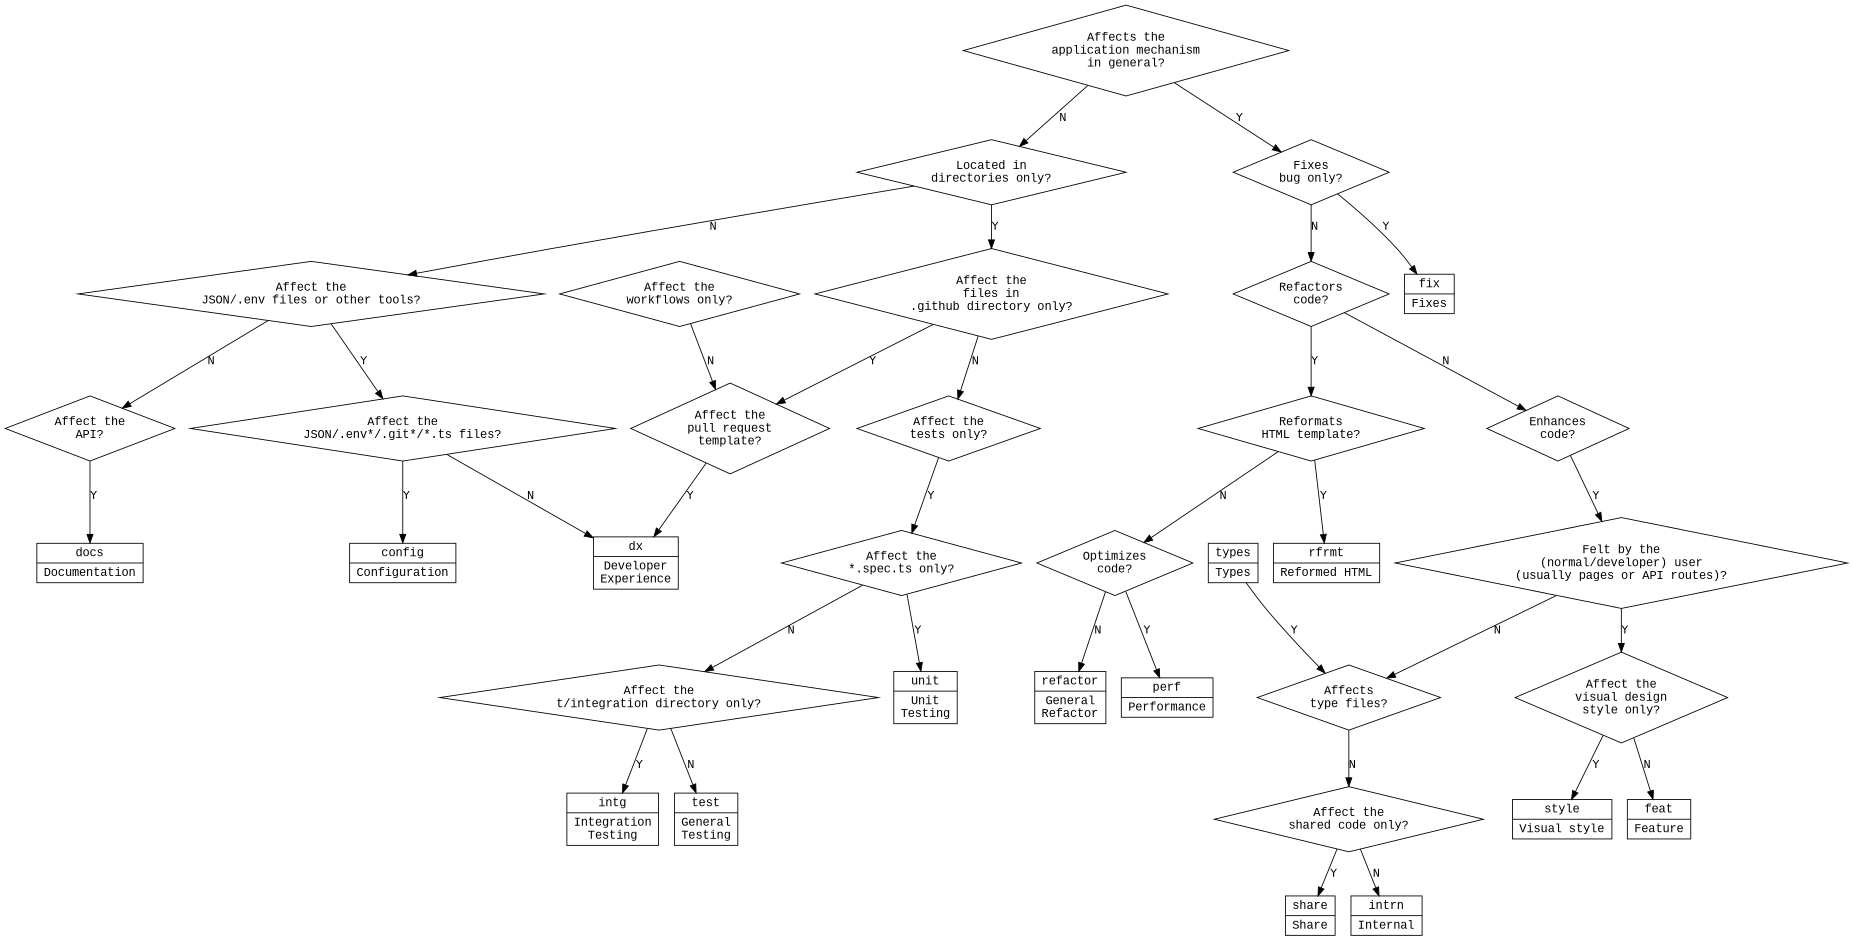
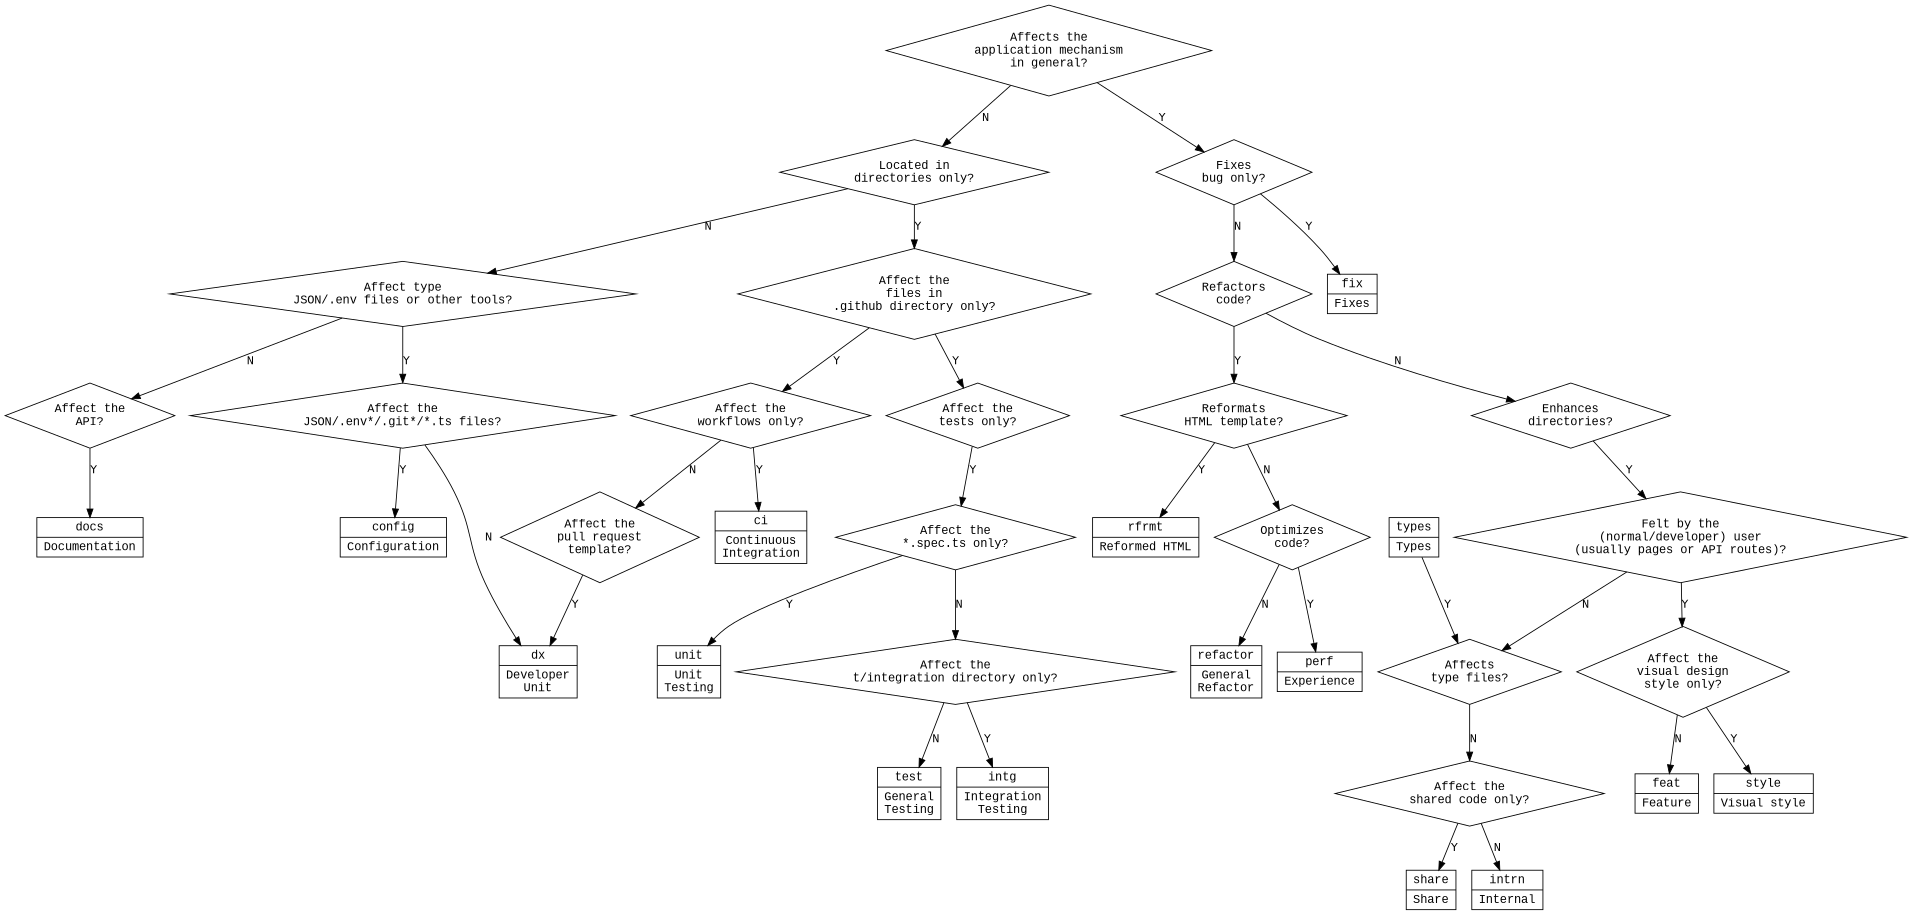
  digraph {
    fontname="Liberation Mono"
    node [fontname="Liberation Mono" shape=diamond]
    edge [fontname="Liberation Mono"]
    n1 [label="Affects the\napplication mechanism\nin general?"]
    n2 [label="Located in\ndirectories only?"]
-   n3 [label="Affect the\nJSON/.env files or other tools?"]
+   n3 [label="Affect type\nJSON/.env files or other tools?"]
    n4 [label="Affect the\nJSON/.env*/.git*/*.ts files?"]
    n5 [label="Affect the\nAPI?"]
    n6 [label="Affect the\nfiles in\n.github directory only?"]
    n7 [label="Affect the\ntests only?"]
    n8 [label="Affect the\n*.spec.ts only?"]
    n9 [label="Affect the\nt/integration directory only?"]
    n10 [label="Affect the\nworkflows only?"]
    n11 [label="Affect the\npull request\ntemplate?"]
    n12 [label="Fixes\nbug only?"]
    n13 [label="Refactors\ncode?"]
    n14 [label="Reformats\nHTML template?"]
    n15 [label="Optimizes\ncode?"]
-   n16 [label="Enhances\ncode?"]
+   n16 [label="Enhances\ndirectories?"]
    n17 [label="Affect the\nvisual design\nstyle only?"]
    n18 [label="Felt by the\n(normal/developer) user\n(usually pages or API routes)?"]
    n19 [label="Affects\ntype files?"]
    n20 [label="Affect the\nshared code only?"]
    n21 [label="{config|Configuration}" shape=record]
    n22 [label="{docs|Documentation}" shape=record]
    n23 [label="{unit|Unit\nTesting}" shape=record]
    n24 [label="{intg|Integration\nTesting}" shape=record]
-   n26 [label="{dx|Developer\nExperience}" shape=record]
+   n25 [label="{ci|Continuous\nIntegration}" shape=record]
+   n26 [label="{dx|Developer\nUnit}" shape=record]
    n27 [label="{fix|Fixes}" shape=record]
    n28 [label="{rfrmt|Reformed HTML}" shape=record]
-   n29 [label="{perf|Performance}" shape=record]
+   n29 [label="{perf|Experience}" shape=record]
    n30 [label="{style|Visual style}" shape=record]
    n31 [label="{types|Types}" shape=record]
    n32 [label="{share|Share}" shape=record]
    n33 [label="{test|General\nTesting}" shape=record]
    n34 [label="{refactor|General\nRefactor}" shape=record]
    n35 [label="{feat|Feature}" shape=record]
    n36 [label="{intrn|Internal}" shape=record]
    subgraph sub_1 {
      n1
      n2
      n3
      n4
      n5
      n6
      n7
      n8
      n9
      n10
      n11
      n12
      n13
      n14
      n15
      n16
      n17
      n18
      n19
      n20
    }
    subgraph sub_2 {
      n1
      n2
      n3
      n4
      n5
      n6
      n7
      n8
      n9
      n10
      n11
      n12
      n13
      n14
      n15
      n16
      n17
      n18
      n19
      n20
      n21
      n22
      n23
      n24
+     n25
      n26
      n27
      n28
      n29
      n30
      n31
      n32
    }
    subgraph sub_3 {
      n1
      n2
      n3
      n4
      n5
      n6
      n7
      n8
      n9
      n10
      n11
      n12
      n13
      n14
      n15
      n16
      n17
      n18
      n19
      n20
      n26
      n33
      n34
      n35
      n36
    }
    n1 -> n2 [label=N]
    n1 -> n12 [label=Y]
    n2 -> n3 [label=N]
    n2 -> n6 [label=Y]
    n3 -> n4 [label=Y]
    n3 -> n5 [label=N]
    n4 -> n21 [label=Y]
    n4 -> n26 [label=N]
    n5 -> n22 [label=Y]
-   n6 -> n7 [label=N]
-   n6 -> n11 [label=Y]
+   n6 -> n7 [label=Y]
+   n6 -> n10 [label=Y]
    n7 -> n8 [label=Y]
    n8 -> n9 [label=N]
    n8 -> n23 [label=Y]
    n9 -> n24 [label=Y]
    n9 -> n33 [label=N]
    n10 -> n11 [label=N]
+   n10 -> n25 [label=Y]
    n11 -> n26 [label=Y]
    n12 -> n13 [label=N]
    n12 -> n27 [label=Y]
    n13 -> n14 [label=Y]
    n13 -> n16 [label=N]
    n14 -> n15 [label=N]
    n14 -> n28 [label=Y]
    n15 -> n29 [label=Y]
    n15 -> n34 [label=N]
    n16 -> n18 [label=Y]
    n17 -> n30 [label=Y]
    n17 -> n35 [label=N]
    n18 -> n17 [label=Y]
    n18 -> n19 [label=N]
    n19 -> n20 [label=N]
    n20 -> n32 [label=Y]
    n20 -> n36 [label=N]
    n31 -> n19 [label=Y]
  }
